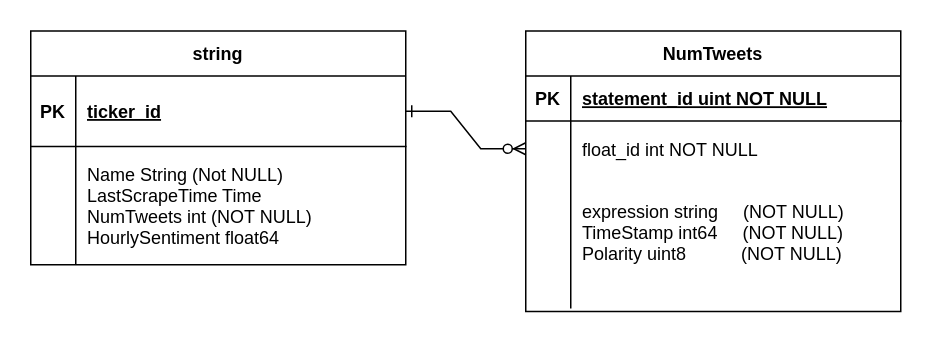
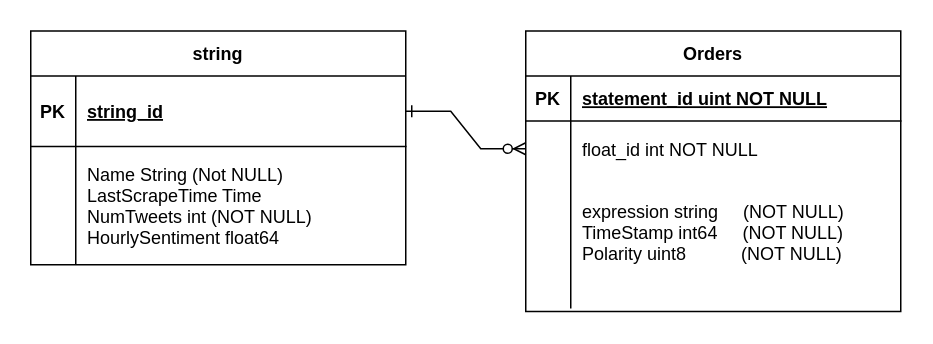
  <mxCell id="0" />
  <mxCell id="1" parent="0" />
  <mxCell id="2" value="" style="edgeStyle=entityRelationEdgeStyle;endArrow=ERzeroToMany;startArrow=ERone;endFill=1;startFill=0;rounded=0;" edge="1" parent="1" source="13" target="7"><mxGeometry width="100" height="100" relative="1" as="geometry"><mxPoint x="240" y="620" as="sourcePoint" /><mxPoint x="340" y="520" as="targetPoint" /></mxGeometry></mxCell>
- <mxCell id="3" value="NumTweets" style="shape=table;startSize=30;container=1;collapsible=1;childLayout=tableLayout;fixedRows=1;rowLines=0;fontStyle=1;align=center;resizeLast=1;hachureGap=4;" vertex="1" parent="1"><mxGeometry x="350" y="20" width="250" height="187" as="geometry" /></mxCell>
+ <mxCell id="3" value="Orders" style="shape=table;startSize=30;container=1;collapsible=1;childLayout=tableLayout;fixedRows=1;rowLines=0;fontStyle=1;align=center;resizeLast=1;hachureGap=4;" vertex="1" parent="1"><mxGeometry x="350" y="20" width="250" height="187" as="geometry" /></mxCell>
  <mxCell id="4" value="" style="shape=partialRectangle;collapsible=0;dropTarget=0;pointerEvents=0;fillColor=none;points=[[0,0.5],[1,0.5]];portConstraint=eastwest;top=0;left=0;right=0;bottom=1;hachureGap=4;" vertex="1" parent="3"><mxGeometry y="30" width="250" height="30" as="geometry" /></mxCell>
  <mxCell id="5" value="PK" style="shape=partialRectangle;overflow=hidden;connectable=0;fillColor=none;top=0;left=0;bottom=0;right=0;fontStyle=1;hachureGap=4;" vertex="1" parent="4"><mxGeometry width="30" height="30" as="geometry"><mxRectangle width="30" height="30" as="alternateBounds" /></mxGeometry></mxCell>
  <mxCell id="6" value="statement_id uint NOT NULL " style="shape=partialRectangle;overflow=hidden;connectable=0;fillColor=none;top=0;left=0;bottom=0;right=0;align=left;spacingLeft=6;fontStyle=5;hachureGap=4;" vertex="1" parent="4"><mxGeometry x="30" width="220" height="30" as="geometry"><mxRectangle width="220" height="30" as="alternateBounds" /></mxGeometry></mxCell>
  <mxCell id="7" value="" style="shape=partialRectangle;collapsible=0;dropTarget=0;pointerEvents=0;fillColor=none;points=[[0,0.5],[1,0.5]];portConstraint=eastwest;top=0;left=0;right=0;bottom=0;hachureGap=4;" vertex="1" parent="3"><mxGeometry y="60" width="250" height="37" as="geometry" /></mxCell>
  <mxCell id="8" value="float_id int NOT NULL" style="shape=partialRectangle;overflow=hidden;connectable=0;fillColor=none;top=0;left=0;bottom=0;right=0;align=left;spacingLeft=6;hachureGap=4;" vertex="1" parent="7"><mxGeometry x="30" width="220" height="37" as="geometry"><mxRectangle width="220" height="37" as="alternateBounds" /></mxGeometry></mxCell>
  <mxCell id="9" value="" style="shape=partialRectangle;collapsible=0;dropTarget=0;pointerEvents=0;fillColor=none;points=[[0,0.5],[1,0.5]];portConstraint=eastwest;top=0;left=0;right=0;bottom=0;hachureGap=4;" vertex="1" parent="3"><mxGeometry y="97" width="250" height="88" as="geometry" /></mxCell>
  <mxCell id="10" value="" style="shape=partialRectangle;overflow=hidden;connectable=0;fillColor=none;top=0;left=0;bottom=0;right=0;hachureGap=4;" vertex="1" parent="9"><mxGeometry width="30" height="88" as="geometry"><mxRectangle width="30" height="88" as="alternateBounds" /></mxGeometry></mxCell>
  <mxCell id="11" value="expression string     (NOT NULL)&#10;TimeStamp int64     (NOT NULL)&#10;Polarity uint8           (NOT NULL)&#10;" style="shape=partialRectangle;overflow=hidden;connectable=0;fillColor=none;top=0;left=0;bottom=0;right=0;align=left;spacingLeft=6;hachureGap=4;" vertex="1" parent="9"><mxGeometry x="30" width="220" height="88" as="geometry"><mxRectangle width="220" height="88" as="alternateBounds" /></mxGeometry></mxCell>
  <mxCell id="12" value="string" style="shape=table;startSize=30;container=1;collapsible=1;childLayout=tableLayout;fixedRows=1;rowLines=0;fontStyle=1;align=center;resizeLast=1;hachureGap=4;" vertex="1" parent="1"><mxGeometry x="20" y="20" width="250" height="155.75" as="geometry" /></mxCell>
  <mxCell id="13" value="" style="shape=partialRectangle;collapsible=0;dropTarget=0;pointerEvents=0;fillColor=none;points=[[0,0.5],[1,0.5]];portConstraint=eastwest;top=0;left=0;right=0;bottom=1;hachureGap=4;" vertex="1" parent="12"><mxGeometry y="30" width="250" height="47" as="geometry" /></mxCell>
  <mxCell id="14" value="PK" style="shape=partialRectangle;overflow=hidden;connectable=0;fillColor=none;top=0;left=0;bottom=0;right=0;fontStyle=1;hachureGap=4;" vertex="1" parent="13"><mxGeometry width="30" height="47" as="geometry"><mxRectangle width="30" height="47" as="alternateBounds" /></mxGeometry></mxCell>
- <mxCell id="15" value="ticker_id" style="shape=partialRectangle;overflow=hidden;connectable=0;fillColor=none;top=0;left=0;bottom=0;right=0;align=left;spacingLeft=6;fontStyle=5;hachureGap=4;" vertex="1" parent="13"><mxGeometry x="30" width="220" height="47" as="geometry"><mxRectangle width="220" height="47" as="alternateBounds" /></mxGeometry></mxCell>
+ <mxCell id="15" value="string_id" style="shape=partialRectangle;overflow=hidden;connectable=0;fillColor=none;top=0;left=0;bottom=0;right=0;align=left;spacingLeft=6;fontStyle=5;hachureGap=4;" vertex="1" parent="13"><mxGeometry x="30" width="220" height="47" as="geometry"><mxRectangle width="220" height="47" as="alternateBounds" /></mxGeometry></mxCell>
  <mxCell id="16" value="" style="shape=partialRectangle;collapsible=0;dropTarget=0;pointerEvents=0;fillColor=none;points=[[0,0.5],[1,0.5]];portConstraint=eastwest;top=0;left=0;right=0;bottom=0;hachureGap=4;" vertex="1" parent="12"><mxGeometry y="77" width="250" height="79" as="geometry" /></mxCell>
  <mxCell id="17" value="" style="shape=partialRectangle;overflow=hidden;connectable=0;fillColor=none;top=0;left=0;bottom=0;right=0;hachureGap=4;" vertex="1" parent="16"><mxGeometry width="30" height="79" as="geometry"><mxRectangle width="30" height="79" as="alternateBounds" /></mxGeometry></mxCell>
  <mxCell id="18" value="Name String (Not NULL)&#10;LastScrapeTime Time&#10;NumTweets int (NOT NULL)&#10;HourlySentiment float64" style="shape=partialRectangle;overflow=hidden;connectable=0;fillColor=none;top=0;left=0;bottom=0;right=0;align=left;spacingLeft=6;hachureGap=4;" vertex="1" parent="16"><mxGeometry x="30" width="220" height="79" as="geometry"><mxRectangle width="220" height="79" as="alternateBounds" /></mxGeometry></mxCell>
